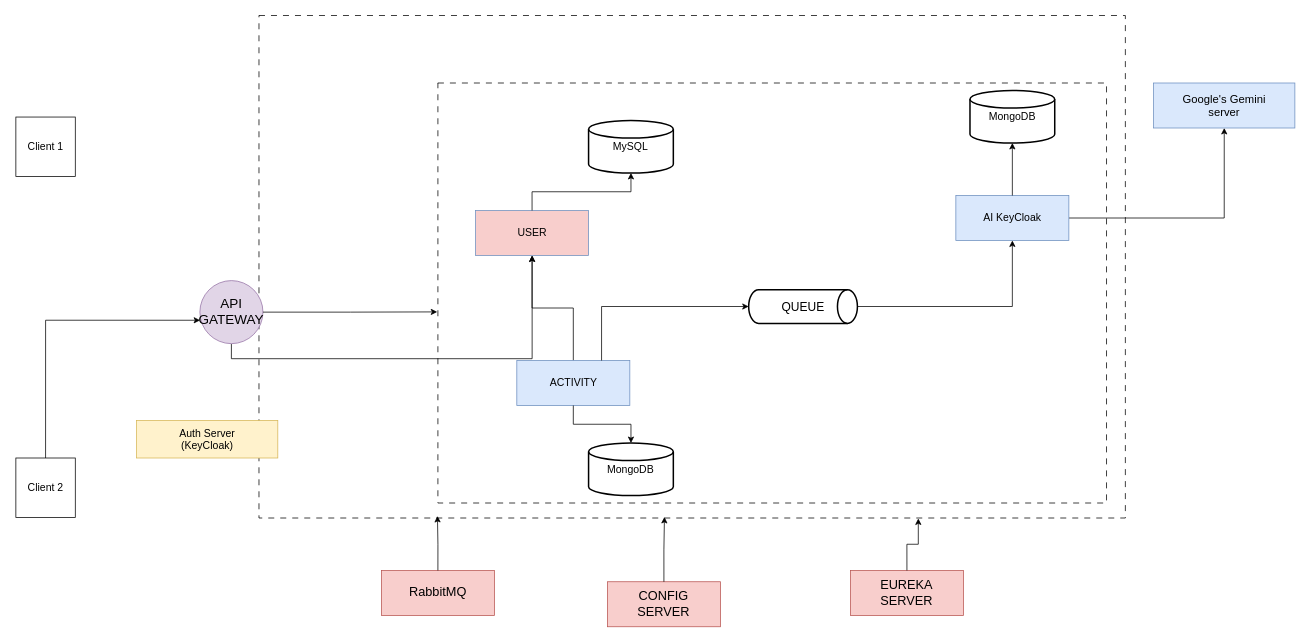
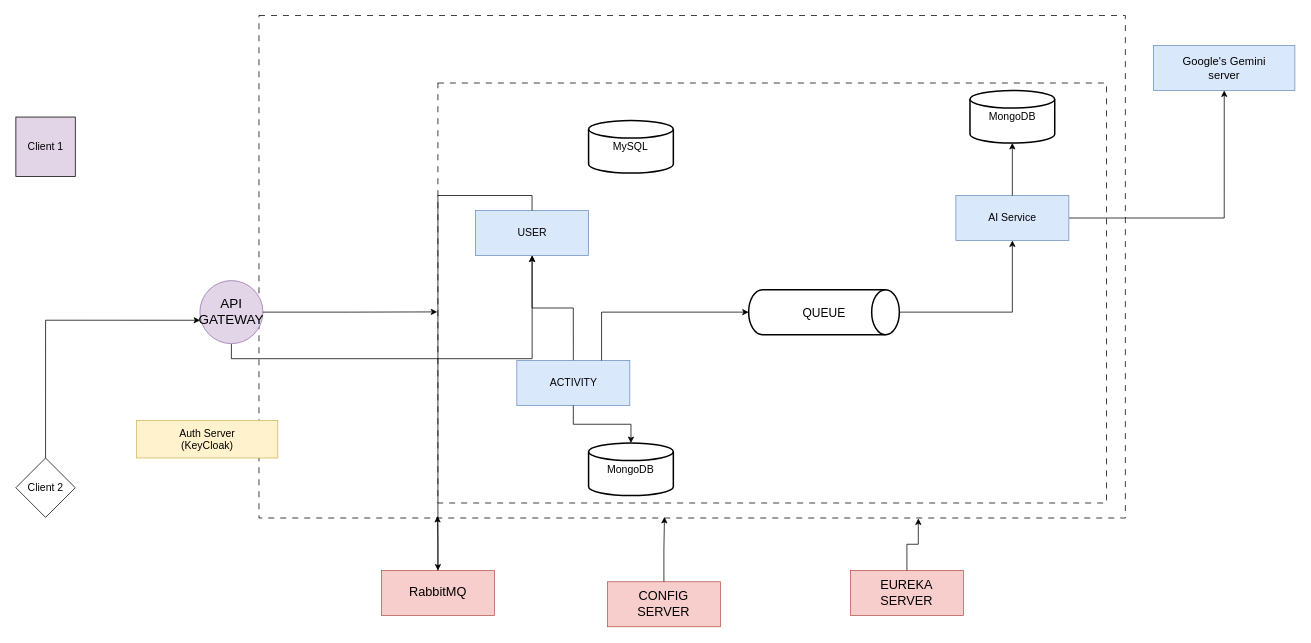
  <mxCell id="0" />
  <mxCell id="1" parent="0" />
  <mxCell id="2" value="" style="rounded=0;whiteSpace=wrap;html=1;fillStyle=zigzag-line;dashed=1;dashPattern=8 8;fillColor=none;glass=0;shadow=0;" vertex="1" parent="1"><mxGeometry x="344.797" y="20" width="1155.188" height="670" as="geometry" /></mxCell>
- <mxCell id="3" value="&lt;font style=&quot;font-size: 14px;&quot;&gt;Client 1&lt;/font&gt;" style="whiteSpace=wrap;html=1;aspect=fixed;" vertex="1" parent="1"><mxGeometry x="20.656" y="155.39" width="79.223" height="79.223" as="geometry" /></mxCell>
- <mxCell id="4" value="&lt;font style=&quot;font-size: 14px;&quot;&gt;Client 2&lt;/font&gt;" style="whiteSpace=wrap;html=1;aspect=fixed;" vertex="1" parent="1"><mxGeometry x="20.656" y="610" width="79.223" height="79.223" as="geometry" /></mxCell>
+ <mxCell id="3" value="&lt;font style=&quot;font-size: 14px;&quot;&gt;Client 1&lt;/font&gt;" style="whiteSpace=wrap;html=1;aspect=fixed;fillColor=#e1d5e7;" vertex="1" parent="1"><mxGeometry x="20.656" y="155.39" width="79.223" height="79.223" as="geometry" /></mxCell>
+ <mxCell id="4" value="&lt;font style=&quot;font-size: 14px;&quot;&gt;Client 2&lt;/font&gt;" style="rhombus;whiteSpace=wrap;html=1;aspect=fixed;" vertex="1" parent="1"><mxGeometry x="20.656" y="610" width="79.223" height="79.223" as="geometry" /></mxCell>
  <mxCell id="5" style="edgeStyle=orthogonalEdgeStyle;rounded=0;orthogonalLoop=1;jettySize=auto;html=1;exitX=0.5;exitY=1;exitDx=0;exitDy=0;" edge="1" parent="1" source="6" target="9"><mxGeometry relative="1" as="geometry" /></mxCell>
  <mxCell id="6" value="&lt;font style=&quot;font-size: 18px;&quot;&gt;API&lt;/font&gt;&lt;div&gt;&lt;font style=&quot;font-size: 18px;&quot;&gt;GATEWAY&lt;/font&gt;&lt;/div&gt;" style="ellipse;whiteSpace=wrap;html=1;aspect=fixed;fillColor=#e1d5e7;strokeColor=#9673a6;" vertex="1" parent="1"><mxGeometry x="265.999" y="373.45" width="84.094" height="84.094" as="geometry" /></mxCell>
  <mxCell id="7" value="&lt;font style=&quot;font-size: 14px;&quot;&gt;Auth Server&lt;/font&gt;&lt;div&gt;&lt;font style=&quot;font-size: 14px;&quot;&gt;(KeyCloak)&lt;/font&gt;&lt;/div&gt;" style="rounded=0;whiteSpace=wrap;html=1;fillColor=#fff2cc;strokeColor=#d6b656;" vertex="1" parent="1"><mxGeometry x="181.564" y="560" width="188.346" height="50" as="geometry" /></mxCell>
  <mxCell id="8" style="edgeStyle=orthogonalEdgeStyle;rounded=0;orthogonalLoop=1;jettySize=auto;html=1;exitX=0.5;exitY=0;exitDx=0;exitDy=0;entryX=0.004;entryY=0.629;entryDx=0;entryDy=0;entryPerimeter=0;" edge="1" parent="1" source="4" target="6"><mxGeometry relative="1" as="geometry" /></mxCell>
- <mxCell id="9" value="&lt;font style=&quot;font-size: 14px;&quot;&gt;USER&lt;/font&gt;" style="rounded=0;whiteSpace=wrap;html=1;fillColor=#f8cecc;strokeColor=#6c8ebf;" vertex="1" parent="1"><mxGeometry x="633.594" y="280" width="150.677" height="60" as="geometry" /></mxCell>
+ <mxCell id="9" value="&lt;font style=&quot;font-size: 14px;&quot;&gt;USER&lt;/font&gt;" style="rounded=0;whiteSpace=wrap;html=1;fillColor=#dae8fc;strokeColor=#6c8ebf;" vertex="1" parent="1"><mxGeometry x="633.594" y="280" width="150.677" height="60" as="geometry" /></mxCell>
  <mxCell id="10" style="edgeStyle=orthogonalEdgeStyle;rounded=0;orthogonalLoop=1;jettySize=auto;html=1;exitX=0.5;exitY=0;exitDx=0;exitDy=0;entryX=0.5;entryY=1;entryDx=0;entryDy=0;" edge="1" parent="1" source="11" target="9"><mxGeometry relative="1" as="geometry" /></mxCell>
  <mxCell id="11" value="&lt;font style=&quot;font-size: 14px;&quot;&gt;ACTIVITY&lt;/font&gt;" style="rounded=0;whiteSpace=wrap;html=1;fillColor=#dae8fc;strokeColor=#6c8ebf;" vertex="1" parent="1"><mxGeometry x="688.594" y="480" width="150.677" height="60" as="geometry" /></mxCell>
  <mxCell id="12" value="&lt;font style=&quot;font-size: 14px;&quot;&gt;MySQL&lt;/font&gt;" style="strokeWidth=2;html=1;shape=mxgraph.flowchart.database;whiteSpace=wrap;" vertex="1" parent="1"><mxGeometry x="784.271" y="160" width="113.008" height="70" as="geometry" /></mxCell>
- <mxCell id="13" style="edgeStyle=orthogonalEdgeStyle;rounded=0;orthogonalLoop=1;jettySize=auto;html=1;exitX=0.5;exitY=0;exitDx=0;exitDy=0;entryX=0.5;entryY=1;entryDx=0;entryDy=0;entryPerimeter=0;" edge="1" parent="1" source="9" target="12"><mxGeometry relative="1" as="geometry" /></mxCell>
+ <mxCell id="13" style="edgeStyle=orthogonalEdgeStyle;rounded=0;orthogonalLoop=1;jettySize=auto;html=1;exitX=0.5;exitY=0;exitDx=0;exitDy=0;" edge="1" parent="1" source="9" target="26"><mxGeometry relative="1" as="geometry" /></mxCell>
  <mxCell id="14" value="&lt;font style=&quot;font-size: 14px;&quot;&gt;MongoDB&lt;/font&gt;" style="strokeWidth=2;html=1;shape=mxgraph.flowchart.database;whiteSpace=wrap;" vertex="1" parent="1"><mxGeometry x="784.271" y="590" width="113.008" height="70" as="geometry" /></mxCell>
  <mxCell id="15" style="edgeStyle=orthogonalEdgeStyle;rounded=0;orthogonalLoop=1;jettySize=auto;html=1;exitX=0.5;exitY=1;exitDx=0;exitDy=0;entryX=0.5;entryY=0;entryDx=0;entryDy=0;entryPerimeter=0;" edge="1" parent="1" source="11" target="14"><mxGeometry relative="1" as="geometry" /></mxCell>
  <mxCell id="16" style="edgeStyle=orthogonalEdgeStyle;rounded=0;orthogonalLoop=1;jettySize=auto;html=1;exitX=1;exitY=0.5;exitDx=0;exitDy=0;exitPerimeter=0;entryX=0.5;entryY=1;entryDx=0;entryDy=0;" edge="1" parent="1" source="17" target="20"><mxGeometry relative="1" as="geometry" /></mxCell>
- <mxCell id="17" value="&lt;font style=&quot;font-size: 16px;&quot;&gt;QUEUE&lt;/font&gt;" style="strokeWidth=2;html=1;shape=mxgraph.flowchart.direct_data;whiteSpace=wrap;" vertex="1" parent="1"><mxGeometry x="997.729" y="385.5" width="145" height="45" as="geometry" /></mxCell>
+ <mxCell id="17" value="&lt;font style=&quot;font-size: 16px;&quot;&gt;QUEUE&lt;/font&gt;" style="strokeWidth=2;html=1;shape=mxgraph.flowchart.direct_data;whiteSpace=wrap;" vertex="1" parent="1"><mxGeometry x="997.729" y="385.5" width="200.902" height="60" as="geometry" /></mxCell>
  <mxCell id="18" style="edgeStyle=orthogonalEdgeStyle;rounded=0;orthogonalLoop=1;jettySize=auto;html=1;exitX=0.75;exitY=0;exitDx=0;exitDy=0;entryX=0;entryY=0.5;entryDx=0;entryDy=0;entryPerimeter=0;" edge="1" parent="1" source="11" target="17"><mxGeometry relative="1" as="geometry" /></mxCell>
  <mxCell id="19" style="edgeStyle=orthogonalEdgeStyle;rounded=0;orthogonalLoop=1;jettySize=auto;html=1;exitX=1;exitY=0.5;exitDx=0;exitDy=0;entryX=0.5;entryY=1;entryDx=0;entryDy=0;" edge="1" parent="1" source="20" target="23"><mxGeometry relative="1" as="geometry" /></mxCell>
- <mxCell id="20" value="&lt;font style=&quot;font-size: 14px;&quot;&gt;AI KeyCloak&lt;/font&gt;" style="rounded=0;whiteSpace=wrap;html=1;fillColor=#dae8fc;strokeColor=#6c8ebf;" vertex="1" parent="1"><mxGeometry x="1273.97" y="260" width="150.677" height="60" as="geometry" /></mxCell>
+ <mxCell id="20" value="&lt;font style=&quot;font-size: 14px;&quot;&gt;AI Service&lt;/font&gt;" style="rounded=0;whiteSpace=wrap;html=1;fillColor=#dae8fc;strokeColor=#6c8ebf;" vertex="1" parent="1"><mxGeometry x="1273.97" y="260" width="150.677" height="60" as="geometry" /></mxCell>
  <mxCell id="21" value="&lt;font style=&quot;font-size: 14px;&quot;&gt;MongoDB&lt;/font&gt;" style="strokeWidth=2;html=1;shape=mxgraph.flowchart.database;whiteSpace=wrap;" vertex="1" parent="1"><mxGeometry x="1292.805" y="120" width="113.008" height="70" as="geometry" /></mxCell>
  <mxCell id="22" style="edgeStyle=orthogonalEdgeStyle;rounded=0;orthogonalLoop=1;jettySize=auto;html=1;exitX=0.5;exitY=0;exitDx=0;exitDy=0;entryX=0.5;entryY=1;entryDx=0;entryDy=0;entryPerimeter=0;" edge="1" parent="1" source="20" target="21"><mxGeometry relative="1" as="geometry" /></mxCell>
- <mxCell id="23" value="&lt;font style=&quot;font-size: 15px;&quot;&gt;Google's Gemini&lt;/font&gt;&lt;div&gt;&lt;font style=&quot;font-size: 15px;&quot;&gt;server&lt;/font&gt;&lt;/div&gt;" style="rounded=0;whiteSpace=wrap;html=1;fillColor=#dae8fc;strokeColor=#6c8ebf;" vertex="1" parent="1"><mxGeometry x="1537.654" y="110" width="188.346" height="60" as="geometry" /></mxCell>
+ <mxCell id="23" value="&lt;font style=&quot;font-size: 15px;&quot;&gt;Google's Gemini&lt;/font&gt;&lt;div&gt;&lt;font style=&quot;font-size: 15px;&quot;&gt;server&lt;/font&gt;&lt;/div&gt;" style="rounded=0;whiteSpace=wrap;html=1;fillColor=#dae8fc;strokeColor=#6c8ebf;" vertex="1" parent="1"><mxGeometry x="1537.654" y="60" width="188.346" height="60" as="geometry" /></mxCell>
  <mxCell id="24" value="" style="rounded=0;whiteSpace=wrap;html=1;fillStyle=zigzag-line;dashed=1;dashPattern=8 8;fillColor=none;glass=0;shadow=0;" vertex="1" parent="1"><mxGeometry x="583.368" y="110" width="891.504" height="560" as="geometry" /></mxCell>
  <mxCell id="25" style="edgeStyle=orthogonalEdgeStyle;rounded=0;orthogonalLoop=1;jettySize=auto;html=1;exitX=1;exitY=0.5;exitDx=0;exitDy=0;entryX=-0.001;entryY=0.545;entryDx=0;entryDy=0;entryPerimeter=0;" edge="1" parent="1" source="6" target="24"><mxGeometry relative="1" as="geometry" /></mxCell>
  <mxCell id="26" value="&lt;font style=&quot;font-size: 17px;&quot;&gt;RabbitMQ&lt;/font&gt;" style="rounded=0;whiteSpace=wrap;html=1;fillColor=#f8cecc;strokeColor=#b85450;" vertex="1" parent="1"><mxGeometry x="508.03" y="760" width="150.677" height="60" as="geometry" /></mxCell>
  <mxCell id="27" value="&lt;font style=&quot;font-size: 17px;&quot;&gt;CONFIG&lt;/font&gt;&lt;div&gt;&lt;font style=&quot;font-size: 17px;&quot;&gt;SERVER&lt;/font&gt;&lt;/div&gt;" style="rounded=0;whiteSpace=wrap;html=1;fillColor=#f8cecc;strokeColor=#b85450;" vertex="1" parent="1"><mxGeometry x="809.383" y="775" width="150.677" height="60" as="geometry" /></mxCell>
  <mxCell id="28" value="&lt;font style=&quot;font-size: 17px;&quot;&gt;EUREKA&lt;/font&gt;&lt;div&gt;&lt;font style=&quot;font-size: 17px;&quot;&gt;SERVER&lt;/font&gt;&lt;/div&gt;" style="rounded=0;whiteSpace=wrap;html=1;fillColor=#f8cecc;strokeColor=#b85450;" vertex="1" parent="1"><mxGeometry x="1133.406" y="760" width="150.677" height="60" as="geometry" /></mxCell>
  <mxCell id="29" style="edgeStyle=orthogonalEdgeStyle;rounded=0;orthogonalLoop=1;jettySize=auto;html=1;exitX=0.5;exitY=0;exitDx=0;exitDy=0;entryX=0.206;entryY=0.996;entryDx=0;entryDy=0;entryPerimeter=0;" edge="1" parent="1" source="26" target="2"><mxGeometry relative="1" as="geometry" /></mxCell>
  <mxCell id="30" style="edgeStyle=orthogonalEdgeStyle;rounded=0;orthogonalLoop=1;jettySize=auto;html=1;exitX=0.5;exitY=0;exitDx=0;exitDy=0;entryX=0.468;entryY=0.998;entryDx=0;entryDy=0;entryPerimeter=0;" edge="1" parent="1" source="27" target="2"><mxGeometry relative="1" as="geometry" /></mxCell>
  <mxCell id="31" style="edgeStyle=orthogonalEdgeStyle;rounded=0;orthogonalLoop=1;jettySize=auto;html=1;exitX=0.5;exitY=0;exitDx=0;exitDy=0;entryX=0.761;entryY=1.001;entryDx=0;entryDy=0;entryPerimeter=0;" edge="1" parent="1" source="28" target="2"><mxGeometry relative="1" as="geometry" /></mxCell>
